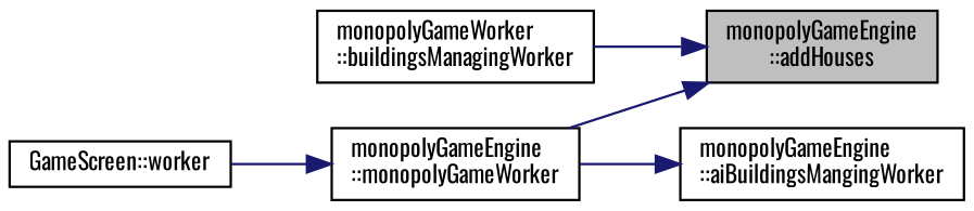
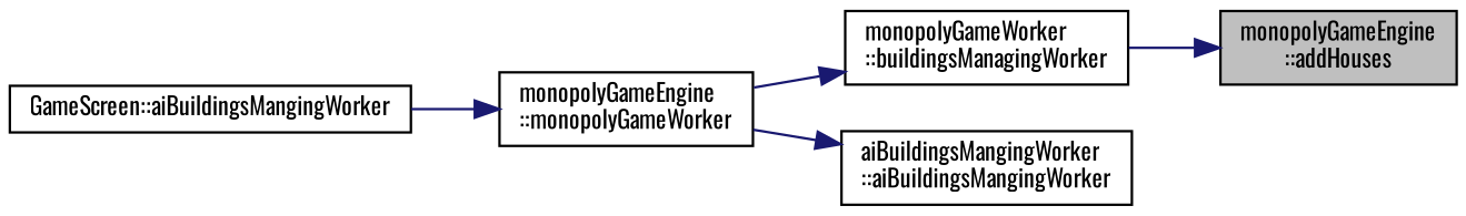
  digraph {
    fontname=Oswald
    rankdir=RL
    node [color=black fillcolor=white fontname=Oswald fontsize=10 shape=record style=filled]
    edge [color=midnightblue dir=back fontname=Oswald fontsize=10 labelfontname=Helvetica labelfontsize=10 style=solid]
    n1 [fillcolor=grey75 fontcolor=black height=0.2 label="monopolyGameEngine\l::addHouses" width=0.4]
    n2 [height=0.2 label="monopolyGameWorker\l::buildingsManagingWorker" width=0.4]
-   n3 [height=0.2 label="monopolyGameEngine\l::aiBuildingsMangingWorker" width=0.4]
+   n3 [height=0.2 label="aiBuildingsMangingWorker\l::aiBuildingsMangingWorker" width=0.4]
    n4 [height=0.2 label="monopolyGameEngine\l::monopolyGameWorker" width=0.4]
-   n5 [height=0.2 label="GameScreen::worker" width=0.4]
+   n5 [height=0.2 label="GameScreen::aiBuildingsMangingWorker" width=0.4]
    n1 -> n2
-   n1 -> n4
+   n2 -> n4
    n3 -> n4
    n4 -> n5
  }
